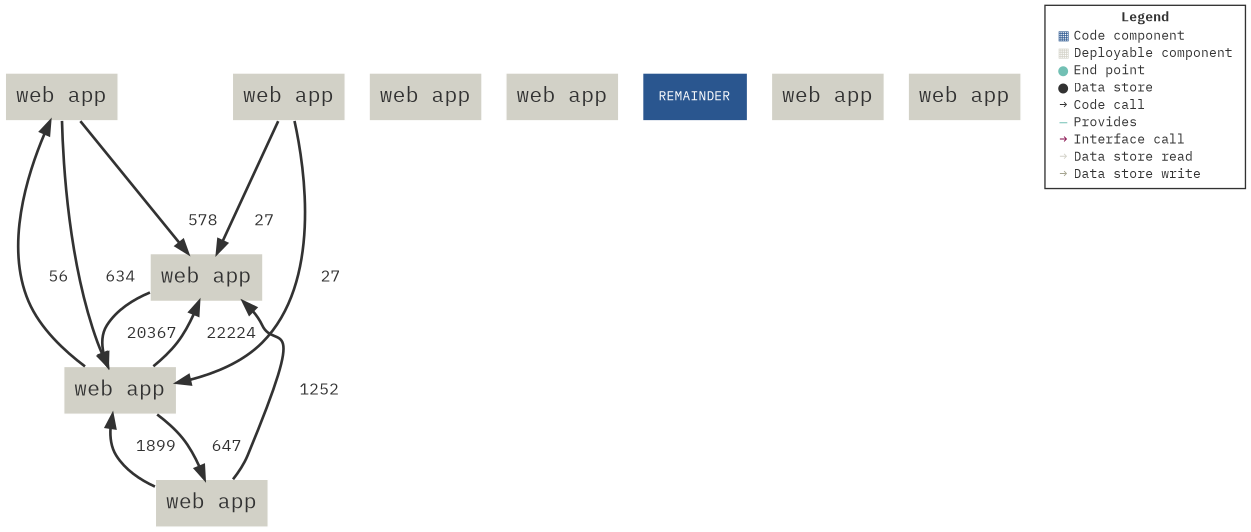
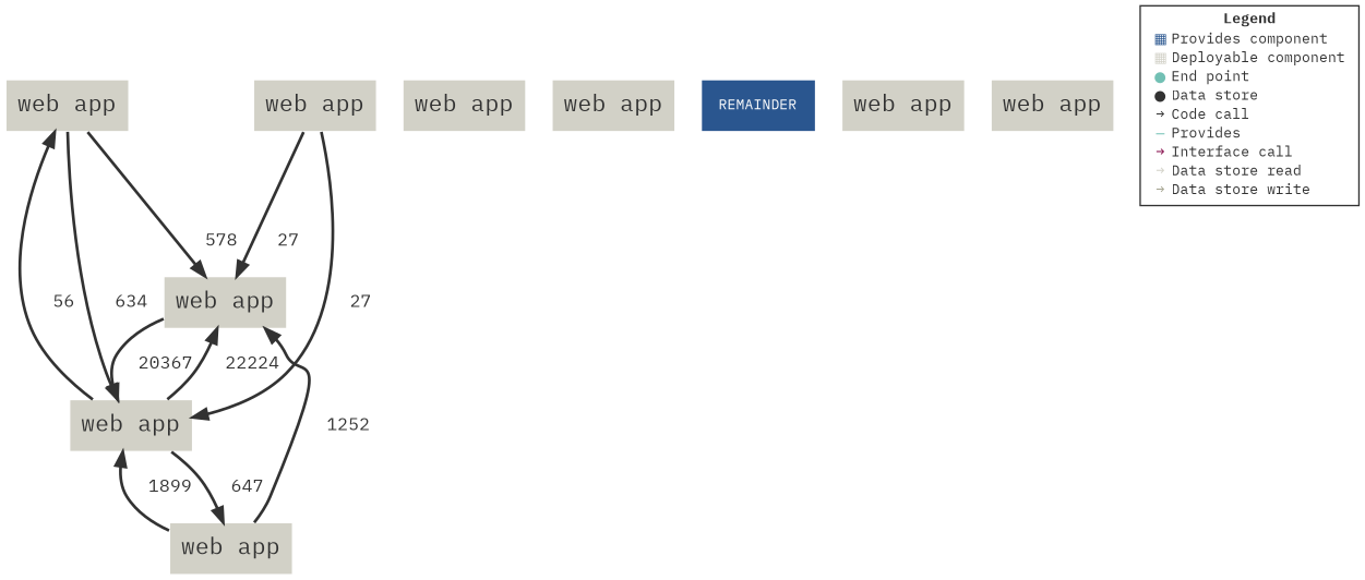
  digraph {
    compound=true
    rankdir=TD
    fontname="IBM Plex Mono"
    node [color="#FFFFFF" fillcolor="#D2D1C7" fontcolor="#323232" fontname="IBM Plex Mono" fontsize=16 penwidth=1 shape=box style=filled]
    edge [color="#323232" fontcolor="#323232" fontname="IBM Plex Mono" fontsize=12 penwidth=2]
    n1 [label="web app"]
    n2 [label="web app"]
    n3 [label="web app"]
    n4 [label="web app"]
    n5 [label="web app"]
    n6 [label="web app"]
    n7 [label="web app"]
    n8 [fillcolor="#2A568F" fontcolor="#FFFFFF" fontsize=10 label=REMAINDER margin=0.16]
    n9 [label="web app"]
    n10 [label="web app"]
-   n11 [color="#323232" fillcolor="#FFFFFF" fontsize=10 label=<<TABLE BORDER="0" CELLPADDING="1" CELLSPACING="0"> <TR><TD COLSPAN="2"><B>Legend</B></TD></TR> <TR><TD><FONT COLOR="#2A568F">&#9638;</FONT></TD><TD ALIGN="left">Code component</TD></TR> <TR><TD><FONT COLOR="#D2D1C7">&#9638;</FONT></TD><TD ALIGN="left">Deployable component</TD></TR> <TR><TD><FONT COLOR="#72C0B4">&#9679;</FONT></TD><TD ALIGN="left">End point</TD></TR> <TR><TD><FONT COLOR="#323232">&#9679;</FONT></TD><TD ALIGN="left">Data store</TD></TR> <TR><TD><FONT COLOR="#323232">&rarr;</FONT></TD><TD ALIGN="left">Code call</TD></TR> <TR><TD><FONT COLOR="#72C0B4">&#8212;</FONT></TD><TD ALIGN="left">Provides</TD></TR> <TR><TD><FONT COLOR="#820445">&rarr;</FONT></TD><TD ALIGN="left">Interface call</TD></TR> <TR><TD><FONT COLOR="#D2D1C7">&rarr;</FONT></TD><TD ALIGN="left">Data store read</TD></TR> <TR><TD><FONT COLOR="#A4A38F">&rarr;</FONT></TD><TD ALIGN="left">Data store write</TD></TR> </TABLE> >]
+   n11 [color="#323232" fillcolor="#FFFFFF" fontsize=10 label=<<TABLE BORDER="0" CELLPADDING="1" CELLSPACING="0"> <TR><TD COLSPAN="2"><B>Legend</B></TD></TR> <TR><TD><FONT COLOR="#2A568F">&#9638;</FONT></TD><TD ALIGN="left">Provides component</TD></TR> <TR><TD><FONT COLOR="#D2D1C7">&#9638;</FONT></TD><TD ALIGN="left">Deployable component</TD></TR> <TR><TD><FONT COLOR="#72C0B4">&#9679;</FONT></TD><TD ALIGN="left">End point</TD></TR> <TR><TD><FONT COLOR="#323232">&#9679;</FONT></TD><TD ALIGN="left">Data store</TD></TR> <TR><TD><FONT COLOR="#323232">&rarr;</FONT></TD><TD ALIGN="left">Code call</TD></TR> <TR><TD><FONT COLOR="#72C0B4">&#8212;</FONT></TD><TD ALIGN="left">Provides</TD></TR> <TR><TD><FONT COLOR="#820445">&rarr;</FONT></TD><TD ALIGN="left">Interface call</TD></TR> <TR><TD><FONT COLOR="#D2D1C7">&rarr;</FONT></TD><TD ALIGN="left">Data store read</TD></TR> <TR><TD><FONT COLOR="#A4A38F">&rarr;</FONT></TD><TD ALIGN="left">Data store write</TD></TR> </TABLE> >]
    n1 -> n2 [label="  578"]
    n1 -> n3 [label="  634"]
    n2 -> n3 [label="  20367"]
    n3 -> n1 [label="  56"]
    n3 -> n2 [label="  22224"]
    n3 -> n5 [label="  647"]
    n4 -> n2 [label="  27"]
    n4 -> n3 [label="  27"]
    n5 -> n2 [label="  1252"]
    n5 -> n3 [label="  1899"]
  }
